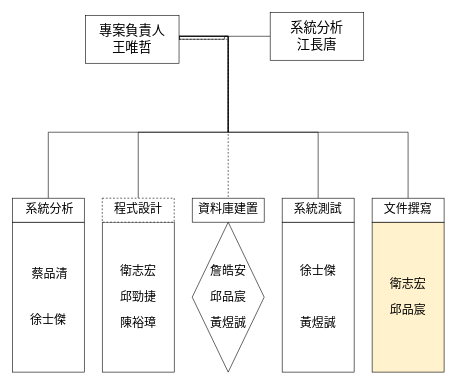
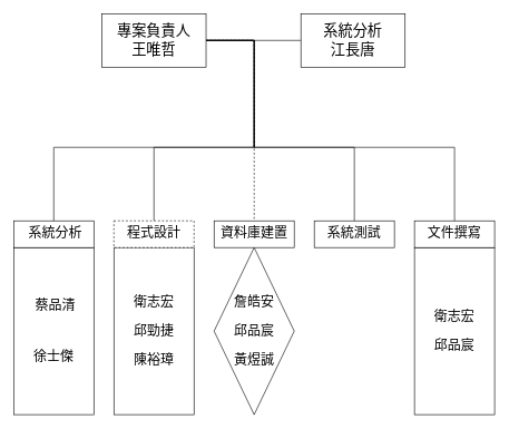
  <mxCell id="0" />
  <mxCell id="1" parent="0" />
  <mxCell id="2" style="edgeStyle=orthogonalEdgeStyle;rounded=0;orthogonalLoop=1;jettySize=auto;html=1;endArrow=none;endFill=0;fontFamily=Verdana;" edge="1" parent="1" source="8" target="9"><mxGeometry relative="1" as="geometry" /></mxCell>
  <mxCell id="3" style="edgeStyle=orthogonalEdgeStyle;rounded=0;orthogonalLoop=1;jettySize=auto;html=1;exitX=1;exitY=0.5;exitDx=0;exitDy=0;entryX=0.5;entryY=0;entryDx=0;entryDy=0;endArrow=none;endFill=0;" edge="1" parent="1" source="8" target="12"><mxGeometry relative="1" as="geometry"><Array as="points"><mxPoint x="380" y="60" /><mxPoint x="380" y="220" /><mxPoint x="80" y="220" /></Array></mxGeometry></mxCell>
  <mxCell id="4" style="edgeStyle=orthogonalEdgeStyle;rounded=0;orthogonalLoop=1;jettySize=auto;html=1;exitX=1;exitY=0.5;exitDx=0;exitDy=0;entryX=0.5;entryY=0;entryDx=0;entryDy=0;endArrow=none;endFill=0;" edge="1" parent="1" source="8" target="15"><mxGeometry relative="1" as="geometry"><Array as="points"><mxPoint x="380" y="60" /><mxPoint x="380" y="220" /><mxPoint x="230" y="220" /></Array></mxGeometry></mxCell>
  <mxCell id="5" style="edgeStyle=orthogonalEdgeStyle;rounded=0;orthogonalLoop=1;jettySize=auto;html=1;exitX=1;exitY=0.5;exitDx=0;exitDy=0;entryX=0.5;entryY=0;entryDx=0;entryDy=0;endArrow=none;endFill=0;dashed=1;" edge="1" parent="1" source="8" target="18"><mxGeometry relative="1" as="geometry" /></mxCell>
  <mxCell id="6" style="edgeStyle=orthogonalEdgeStyle;rounded=0;orthogonalLoop=1;jettySize=auto;html=1;exitX=1;exitY=0.5;exitDx=0;exitDy=0;entryX=0.5;entryY=0;entryDx=0;entryDy=0;endArrow=none;endFill=0;" edge="1" parent="1" source="8" target="21"><mxGeometry relative="1" as="geometry"><Array as="points"><mxPoint x="380" y="60" /><mxPoint x="380" y="220" /><mxPoint x="530" y="220" /></Array></mxGeometry></mxCell>
  <mxCell id="7" style="edgeStyle=orthogonalEdgeStyle;rounded=0;orthogonalLoop=1;jettySize=auto;html=1;exitX=1;exitY=0.5;exitDx=0;exitDy=0;entryX=0.5;entryY=0;entryDx=0;entryDy=0;endArrow=none;endFill=0;" edge="1" parent="1" source="8" target="24"><mxGeometry relative="1" as="geometry"><Array as="points"><mxPoint x="380" y="60" /><mxPoint x="380" y="220" /><mxPoint x="680" y="220" /></Array></mxGeometry></mxCell>
- <mxCell id="8" value="&lt;font style=&quot;font-size: 22px;&quot;&gt;專案負責人&lt;br&gt;王唯哲&lt;/font&gt;" style="rounded=0;whiteSpace=wrap;html=1;fontFamily=Verdana;" vertex="1" parent="1"><mxGeometry x="142" y="25" width="156" height="80" as="geometry" /></mxCell>
+ <mxCell id="8" value="&lt;font style=&quot;font-size: 22px;&quot;&gt;專案負責人&lt;br&gt;王唯哲&lt;/font&gt;" style="rounded=0;whiteSpace=wrap;html=1;fontFamily=Verdana;" vertex="1" parent="1"><mxGeometry x="152" width="156" height="80" as="geometry" y="20" /></mxCell>
  <mxCell id="9" value="&lt;font style=&quot;font-size: 22px;&quot;&gt;系統分析&lt;br&gt;江長唐&lt;br&gt;&lt;/font&gt;" style="rounded=0;whiteSpace=wrap;html=1;fontFamily=Verdana;" vertex="1" parent="1"><mxGeometry x="450" width="156" height="80" as="geometry" y="20" /></mxCell>
  <mxCell id="10" value="" style="group;fontFamily=Verdana;" vertex="1" connectable="0" parent="1"><mxGeometry x="20" y="330" width="120" height="290" as="geometry" /></mxCell>
  <mxCell id="11" value="&lt;p style=&quot;line-height: 115%; font-size: 20px;&quot; class=&quot;cjk&quot;&gt;&lt;font style=&quot;font-size: 20px;&quot;&gt;&amp;nbsp;蔡品清&lt;/font&gt;&lt;/p&gt;&lt;br&gt;&lt;p style=&quot;line-height: 115%; font-size: 20px;&quot; class=&quot;cjk&quot;&gt;&lt;font style=&quot;font-size: 20px;&quot;&gt;徐士傑&lt;/font&gt;&lt;/p&gt;" style="rounded=0;whiteSpace=wrap;html=1;container=0;fontFamily=Verdana;" vertex="1" parent="10"><mxGeometry y="40" width="120" height="250" as="geometry" /></mxCell>
  <mxCell id="12" value="&lt;p style=&quot;line-height: 115%&quot; class=&quot;cjk&quot;&gt;&lt;font style=&quot;font-size: 20px;&quot;&gt;&amp;nbsp;系統分析&lt;/font&gt;&lt;/p&gt;" style="rounded=0;whiteSpace=wrap;html=1;fontFamily=Verdana;" vertex="1" parent="10"><mxGeometry width="120" height="40" as="geometry" /></mxCell>
  <mxCell id="13" value="" style="group;fontFamily=Verdana;" vertex="1" connectable="0" parent="1"><mxGeometry x="170" y="330" width="120" height="290" as="geometry" /></mxCell>
  <mxCell id="14" value="&lt;p style=&quot;line-height: 115%; font-size: 20px;&quot; class=&quot;cjk&quot;&gt;&lt;font style=&quot;font-size: 20px;&quot;&gt;衛志宏&lt;/font&gt;&lt;/p&gt;&lt;p style=&quot;line-height: 115%; font-size: 20px;&quot; class=&quot;cjk&quot;&gt;&lt;font style=&quot;font-size: 20px;&quot;&gt;邱勁捷&lt;/font&gt;&lt;/p&gt;&lt;p style=&quot;line-height: 115%; font-size: 20px;&quot; class=&quot;cjk&quot;&gt;&lt;font style=&quot;font-size: 20px;&quot;&gt;陳裕璋&lt;/font&gt;&lt;/p&gt;" style="rounded=0;whiteSpace=wrap;html=1;container=0;fontFamily=Verdana;" vertex="1" parent="13"><mxGeometry y="40" width="120" height="250" as="geometry" /></mxCell>
  <mxCell id="15" value="&lt;p style=&quot;line-height: 115%&quot; class=&quot;cjk&quot;&gt;&lt;font style=&quot;font-size: 20px;&quot;&gt;程式設計&lt;/font&gt;&lt;/p&gt;" style="rounded=0;whiteSpace=wrap;html=1;fontFamily=Verdana;dashed=1;" vertex="1" parent="13"><mxGeometry width="120" height="40" as="geometry" /></mxCell>
  <mxCell id="16" value="" style="group;fontFamily=Verdana;" vertex="1" connectable="0" parent="1"><mxGeometry x="320" y="330" width="120" height="290" as="geometry" /></mxCell>
  <mxCell id="17" value="&lt;p style=&quot;line-height: 115%; font-size: 20px;&quot; class=&quot;cjk&quot;&gt;&lt;font style=&quot;font-size: 20px;&quot;&gt;詹皓安&lt;/font&gt;&lt;/p&gt;&lt;p style=&quot;line-height: 115%; font-size: 20px;&quot; class=&quot;cjk&quot;&gt;&lt;font style=&quot;font-size: 20px;&quot;&gt;邱品宸&lt;/font&gt;&lt;/p&gt;&lt;p style=&quot;line-height: 115%; font-size: 20px;&quot; class=&quot;cjk&quot;&gt;&lt;font style=&quot;font-size: 20px;&quot;&gt;黃煜誠&lt;/font&gt;&lt;/p&gt;" style="rhombus;whiteSpace=wrap;html=1;container=0;fontFamily=Verdana;" vertex="1" parent="16"><mxGeometry y="40" width="120" height="250" as="geometry" /></mxCell>
  <mxCell id="18" value="&lt;p style=&quot;line-height: 115%&quot; class=&quot;cjk&quot;&gt;&lt;font style=&quot;font-size: 20px;&quot;&gt;資料庫建置&lt;/font&gt;&lt;/p&gt;" style="rounded=0;whiteSpace=wrap;html=1;fontFamily=Verdana;" vertex="1" parent="16"><mxGeometry width="120" height="40" as="geometry" /></mxCell>
  <mxCell id="19" value="" style="group;fontFamily=Verdana;" vertex="1" connectable="0" parent="1"><mxGeometry x="470" y="330" width="120" height="290" as="geometry" /></mxCell>
- <mxCell id="20" value="&lt;p style=&quot;line-height: 115%; font-size: 20px;&quot; class=&quot;cjk&quot;&gt;&lt;font style=&quot;font-size: 20px;&quot;&gt;徐士傑&lt;/font&gt;&lt;/p&gt;&lt;p style=&quot;line-height: 115%; font-size: 20px;&quot; class=&quot;cjk&quot;&gt;&lt;br/&gt;&lt;/p&gt;&lt;p style=&quot;line-height: 115%; font-size: 20px;&quot; class=&quot;cjk&quot;&gt;&lt;font style=&quot;font-size: 20px;&quot;&gt;黃煜誠&lt;/font&gt;&lt;/p&gt;" style="rounded=0;whiteSpace=wrap;html=1;container=0;fontFamily=Verdana;" vertex="1" parent="19"><mxGeometry y="40" width="120" height="250" as="geometry" /></mxCell>
  <mxCell id="21" value="&lt;p style=&quot;line-height: 115%&quot; class=&quot;cjk&quot;&gt;&lt;font style=&quot;font-size: 20px;&quot;&gt;系統測試&lt;/font&gt;&lt;/p&gt;" style="rounded=0;whiteSpace=wrap;html=1;fontFamily=Verdana;" vertex="1" parent="19"><mxGeometry width="120" height="40" as="geometry" /></mxCell>
  <mxCell id="22" value="" style="group;fontFamily=Verdana;" vertex="1" connectable="0" parent="1"><mxGeometry x="620" y="330" width="120" height="290" as="geometry" /></mxCell>
- <mxCell id="23" value="&lt;p style=&quot;line-height: 115%; font-size: 20px;&quot; class=&quot;cjk&quot;&gt;&lt;font style=&quot;font-size: 20px;&quot;&gt;衛志宏&lt;/font&gt;&lt;/p&gt;&lt;p style=&quot;line-height: 115%; font-size: 20px;&quot; class=&quot;cjk&quot;&gt;&lt;font style=&quot;font-size: 20px;&quot;&gt;邱品宸&lt;/font&gt;&lt;/p&gt;" style="rounded=0;whiteSpace=wrap;html=1;container=0;fontFamily=Verdana;fillColor=#fff2cc;" vertex="1" parent="22"><mxGeometry y="40" width="120" height="250" as="geometry" /></mxCell>
+ <mxCell id="23" value="&lt;p style=&quot;line-height: 115%; font-size: 20px;&quot; class=&quot;cjk&quot;&gt;&lt;font style=&quot;font-size: 20px;&quot;&gt;衛志宏&lt;/font&gt;&lt;/p&gt;&lt;p style=&quot;line-height: 115%; font-size: 20px;&quot; class=&quot;cjk&quot;&gt;&lt;font style=&quot;font-size: 20px;&quot;&gt;邱品宸&lt;/font&gt;&lt;/p&gt;" style="rounded=0;whiteSpace=wrap;html=1;container=0;fontFamily=Verdana;" vertex="1" parent="22"><mxGeometry y="40" width="120" height="250" as="geometry" /></mxCell>
  <mxCell id="24" value="&lt;p style=&quot;line-height: 115%&quot; class=&quot;cjk&quot;&gt;&lt;font style=&quot;font-size: 20px;&quot;&gt;文件撰寫&lt;/font&gt;&lt;/p&gt;" style="rounded=0;whiteSpace=wrap;html=1;fontFamily=Verdana;" vertex="1" parent="22"><mxGeometry width="120" height="40" as="geometry" /></mxCell>
